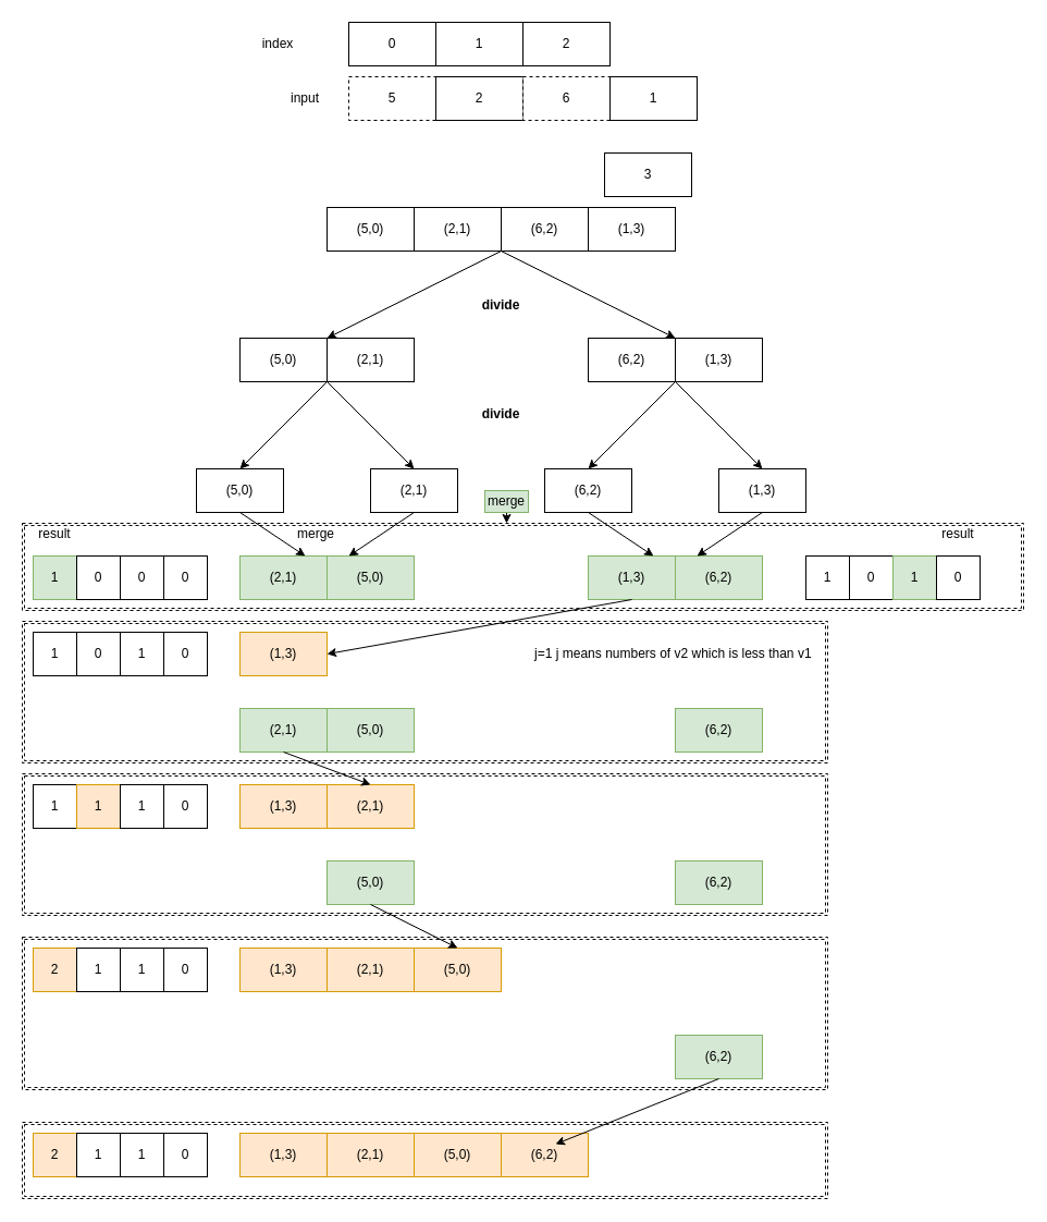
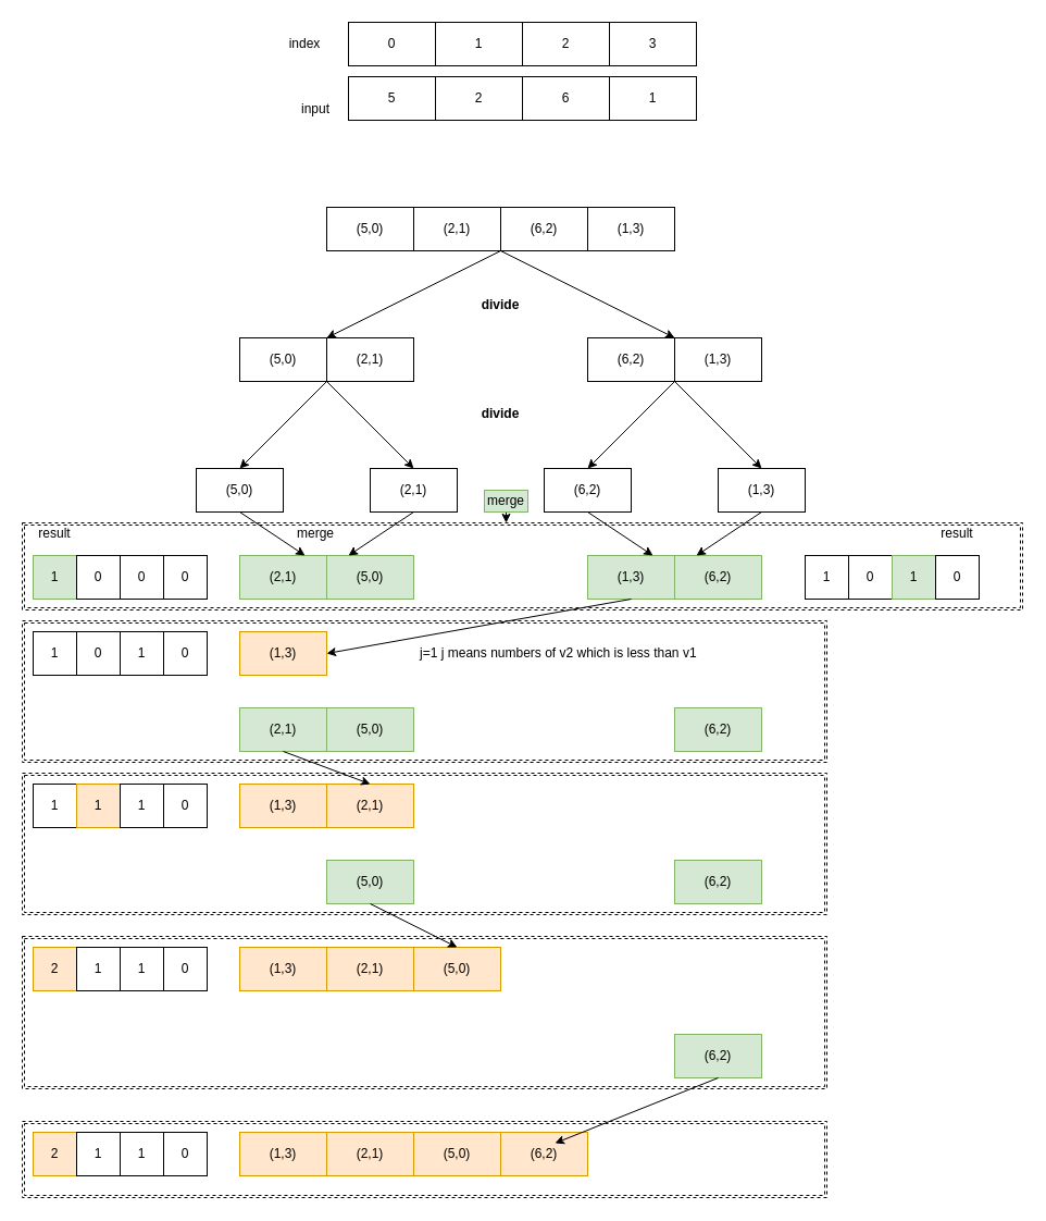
  <mxCell id="0" />
  <mxCell id="1" parent="0" />
  <mxCell id="2" value="" style="shape=ext;double=1;rounded=0;whiteSpace=wrap;html=1;fillColor=none;gradientColor=#ffffff;dashed=1;" vertex="1" parent="1"><mxGeometry y="480" width="920" height="80" as="geometry" x="20" /></mxCell>
  <mxCell id="3" value="" style="shape=ext;double=1;rounded=0;whiteSpace=wrap;html=1;fillColor=none;gradientColor=#ffffff;dashed=1;" vertex="1" parent="1"><mxGeometry y="860" width="740" height="140" as="geometry" x="20" /></mxCell>
  <mxCell id="4" value="" style="shape=ext;double=1;rounded=0;whiteSpace=wrap;html=1;fillColor=none;gradientColor=#ffffff;dashed=1;" vertex="1" parent="1"><mxGeometry y="570" width="740" height="130" as="geometry" x="20" /></mxCell>
  <mxCell id="5" value="" style="shape=ext;double=1;rounded=0;whiteSpace=wrap;html=1;fillColor=none;gradientColor=#ffffff;dashed=1;" vertex="1" parent="1"><mxGeometry y="710" width="740" height="130" as="geometry" x="20" /></mxCell>
- <mxCell id="6" value="5" style="rounded=0;whiteSpace=wrap;html=1;dashed=1;" vertex="1" parent="1"><mxGeometry x="320" y="70" width="80" height="40" as="geometry" /></mxCell>
+ <mxCell id="6" value="5" style="rounded=0;whiteSpace=wrap;html=1;" vertex="1" parent="1"><mxGeometry x="320" y="70" width="80" height="40" as="geometry" /></mxCell>
  <mxCell id="7" value="2" style="rounded=0;whiteSpace=wrap;html=1;" vertex="1" parent="1"><mxGeometry x="400" y="70" width="80" height="40" as="geometry" /></mxCell>
- <mxCell id="8" value="6" style="rounded=0;whiteSpace=wrap;html=1;dashed=1;" vertex="1" parent="1"><mxGeometry x="480" y="70" width="80" height="40" as="geometry" /></mxCell>
+ <mxCell id="8" value="6" style="rounded=0;whiteSpace=wrap;html=1;" vertex="1" parent="1"><mxGeometry x="480" y="70" width="80" height="40" as="geometry" /></mxCell>
  <mxCell id="9" value="1" style="rounded=0;whiteSpace=wrap;html=1;" vertex="1" parent="1"><mxGeometry x="560" y="70" width="80" height="40" as="geometry" /></mxCell>
- <mxCell id="10" value="input" style="text;html=1;strokeColor=none;fillColor=none;align=center;verticalAlign=middle;whiteSpace=wrap;rounded=0;" vertex="1" parent="1"><mxGeometry x="260" y="80" width="40" height="20" as="geometry" /></mxCell>
- <mxCell id="11" value="index" style="text;html=1;strokeColor=none;fillColor=none;align=center;verticalAlign=middle;whiteSpace=wrap;rounded=0;" vertex="1" parent="1"><mxGeometry x="235" y="30" width="40" height="20" as="geometry" /></mxCell>
+ <mxCell id="10" value="input" style="text;html=1;strokeColor=none;fillColor=none;align=center;verticalAlign=middle;whiteSpace=wrap;rounded=0;" vertex="1" parent="1"><mxGeometry x="270" y="90" width="40" height="20" as="geometry" /></mxCell>
+ <mxCell id="11" value="index" style="text;html=1;strokeColor=none;fillColor=none;align=center;verticalAlign=middle;whiteSpace=wrap;rounded=0;" vertex="1" parent="1"><mxGeometry x="260" y="30" width="40" height="20" as="geometry" /></mxCell>
  <mxCell id="12" value="0" style="rounded=0;whiteSpace=wrap;html=1;" vertex="1" parent="1"><mxGeometry x="320" y="20" width="80" height="40" as="geometry" /></mxCell>
  <mxCell id="13" value="1" style="rounded=0;whiteSpace=wrap;html=1;" vertex="1" parent="1"><mxGeometry x="400" y="20" width="80" height="40" as="geometry" /></mxCell>
  <mxCell id="14" value="2" style="rounded=0;whiteSpace=wrap;html=1;" vertex="1" parent="1"><mxGeometry x="480" y="20" width="80" height="40" as="geometry" /></mxCell>
- <mxCell id="15" value="3" style="rounded=0;whiteSpace=wrap;html=1;" vertex="1" parent="1"><mxGeometry x="555" y="140" width="80" height="40" as="geometry" /></mxCell>
+ <mxCell id="15" value="3" style="rounded=0;whiteSpace=wrap;html=1;" vertex="1" parent="1"><mxGeometry x="560" y="20" width="80" height="40" as="geometry" /></mxCell>
  <mxCell id="16" value="(5,0)" style="rounded=0;whiteSpace=wrap;html=1;" vertex="1" parent="1"><mxGeometry x="300" y="190" width="80" height="40" as="geometry" /></mxCell>
  <mxCell id="17" value="(2,1)" style="rounded=0;whiteSpace=wrap;html=1;" vertex="1" parent="1"><mxGeometry x="380" y="190" width="80" height="40" as="geometry" /></mxCell>
  <mxCell id="18" value="(6,2)" style="rounded=0;whiteSpace=wrap;html=1;" vertex="1" parent="1"><mxGeometry x="460" y="190" width="80" height="40" as="geometry" /></mxCell>
  <mxCell id="19" value="(1,3)" style="rounded=0;whiteSpace=wrap;html=1;" vertex="1" parent="1"><mxGeometry x="540" y="190" width="80" height="40" as="geometry" /></mxCell>
  <mxCell id="20" value="(5,0)" style="rounded=0;whiteSpace=wrap;html=1;" vertex="1" parent="1"><mxGeometry x="220" y="310" width="80" height="40" as="geometry" /></mxCell>
  <mxCell id="21" value="(2,1)" style="rounded=0;whiteSpace=wrap;html=1;" vertex="1" parent="1"><mxGeometry x="300" y="310" width="80" height="40" as="geometry" /></mxCell>
  <mxCell id="22" value="(6,2)" style="rounded=0;whiteSpace=wrap;html=1;" vertex="1" parent="1"><mxGeometry x="540" y="310" width="80" height="40" as="geometry" /></mxCell>
  <mxCell id="23" value="(1,3)" style="rounded=0;whiteSpace=wrap;html=1;" vertex="1" parent="1"><mxGeometry x="620" y="310" width="80" height="40" as="geometry" /></mxCell>
  <mxCell id="24" value="(5,0)" style="rounded=0;whiteSpace=wrap;html=1;" vertex="1" parent="1"><mxGeometry x="180" y="430" width="80" height="40" as="geometry" /></mxCell>
  <mxCell id="25" value="(2,1)" style="rounded=0;whiteSpace=wrap;html=1;" vertex="1" parent="1"><mxGeometry x="340" y="430" width="80" height="40" as="geometry" /></mxCell>
  <mxCell id="26" value="(6,2)" style="rounded=0;whiteSpace=wrap;html=1;" vertex="1" parent="1"><mxGeometry x="500" y="430" width="80" height="40" as="geometry" /></mxCell>
  <mxCell id="27" value="(1,3)" style="rounded=0;whiteSpace=wrap;html=1;" vertex="1" parent="1"><mxGeometry x="660" y="430" width="80" height="40" as="geometry" /></mxCell>
  <mxCell id="28" value="(2,1)" style="rounded=0;whiteSpace=wrap;html=1;fillColor=#d5e8d4;strokeColor=#82b366;" vertex="1" parent="1"><mxGeometry x="220" y="510" width="80" height="40" as="geometry" /></mxCell>
  <mxCell id="29" value="(2,1)" style="rounded=0;whiteSpace=wrap;html=1;fillColor=#d5e8d4;strokeColor=#82b366;" vertex="1" parent="1"><mxGeometry x="220" y="650" width="80" height="40" as="geometry" /></mxCell>
  <mxCell id="30" value="(5,0)" style="rounded=0;whiteSpace=wrap;html=1;fillColor=#d5e8d4;strokeColor=#82b366;" vertex="1" parent="1"><mxGeometry x="300" y="510" width="80" height="40" as="geometry" /></mxCell>
  <mxCell id="31" value="" style="endArrow=classic;html=1;exitX=0.5;exitY=1;exitDx=0;exitDy=0;entryX=0.75;entryY=0;entryDx=0;entryDy=0;" edge="1" parent="1" source="24" target="28"><mxGeometry width="50" height="50" relative="1" as="geometry"><mxPoint x="460" y="390" as="sourcePoint" /><mxPoint x="510" y="340" as="targetPoint" /></mxGeometry></mxCell>
  <mxCell id="32" value="" style="endArrow=classic;html=1;exitX=0.5;exitY=1;exitDx=0;exitDy=0;entryX=0.25;entryY=0;entryDx=0;entryDy=0;" edge="1" parent="1" source="25" target="30"><mxGeometry width="50" height="50" relative="1" as="geometry"><mxPoint x="230" y="480" as="sourcePoint" /><mxPoint x="270" y="530" as="targetPoint" /></mxGeometry></mxCell>
  <mxCell id="33" value="merge" style="text;html=1;strokeColor=none;fillColor=none;align=center;verticalAlign=middle;whiteSpace=wrap;rounded=0;" vertex="1" parent="1"><mxGeometry x="270" y="480" width="40" height="20" as="geometry" /></mxCell>
  <mxCell id="34" value="1" style="rounded=0;whiteSpace=wrap;html=1;fillColor=#d5e8d4;strokeColor=#82b366;" vertex="1" parent="1"><mxGeometry x="30" y="510" width="40" height="40" as="geometry" /></mxCell>
  <mxCell id="35" value="0" style="rounded=0;whiteSpace=wrap;html=1;" vertex="1" parent="1"><mxGeometry x="70" y="510" width="40" height="40" as="geometry" /></mxCell>
  <mxCell id="36" value="0" style="rounded=0;whiteSpace=wrap;html=1;" vertex="1" parent="1"><mxGeometry x="110" y="510" width="40" height="40" as="geometry" /></mxCell>
  <mxCell id="37" value="0" style="rounded=0;whiteSpace=wrap;html=1;" vertex="1" parent="1"><mxGeometry x="150" y="510" width="40" height="40" as="geometry" /></mxCell>
  <mxCell id="38" value="(1,3)" style="rounded=0;whiteSpace=wrap;html=1;fillColor=#d5e8d4;strokeColor=#82b366;" vertex="1" parent="1"><mxGeometry x="540" y="510" width="80" height="40" as="geometry" /></mxCell>
  <mxCell id="39" value="(6,2)" style="rounded=0;whiteSpace=wrap;html=1;fillColor=#d5e8d4;strokeColor=#82b366;" vertex="1" parent="1"><mxGeometry x="620" y="510" width="80" height="40" as="geometry" /></mxCell>
  <mxCell id="40" value="" style="endArrow=classic;html=1;exitX=0.5;exitY=1;exitDx=0;exitDy=0;entryX=0.75;entryY=0;entryDx=0;entryDy=0;" edge="1" parent="1" source="26" target="38"><mxGeometry width="50" height="50" relative="1" as="geometry"><mxPoint x="230" y="480" as="sourcePoint" /><mxPoint x="290" y="520" as="targetPoint" /></mxGeometry></mxCell>
  <mxCell id="41" value="" style="endArrow=classic;html=1;exitX=0.5;exitY=1;exitDx=0;exitDy=0;entryX=0.25;entryY=0;entryDx=0;entryDy=0;" edge="1" parent="1"><mxGeometry width="50" height="50" relative="1" as="geometry"><mxPoint x="700" y="470" as="sourcePoint" /><mxPoint x="640" y="510" as="targetPoint" /></mxGeometry></mxCell>
  <mxCell id="42" value="1" style="rounded=0;whiteSpace=wrap;html=1;" vertex="1" parent="1"><mxGeometry x="740" y="510" width="40" height="40" as="geometry" /></mxCell>
  <mxCell id="43" value="0" style="rounded=0;whiteSpace=wrap;html=1;" vertex="1" parent="1"><mxGeometry x="780" y="510" width="40" height="40" as="geometry" /></mxCell>
  <mxCell id="44" value="1" style="rounded=0;whiteSpace=wrap;html=1;fillColor=#d5e8d4;strokeColor=#82b366;" vertex="1" parent="1"><mxGeometry x="820" y="510" width="40" height="40" as="geometry" /></mxCell>
  <mxCell id="45" value="0" style="rounded=0;whiteSpace=wrap;html=1;" vertex="1" parent="1"><mxGeometry x="860" y="510" width="40" height="40" as="geometry" /></mxCell>
  <mxCell id="46" value="" style="endArrow=classic;html=1;exitX=1;exitY=1;exitDx=0;exitDy=0;entryX=0;entryY=0;entryDx=0;entryDy=0;" edge="1" parent="1" source="17" target="21"><mxGeometry width="50" height="50" relative="1" as="geometry"><mxPoint x="460" y="290" as="sourcePoint" /><mxPoint x="510" y="240" as="targetPoint" /></mxGeometry></mxCell>
  <mxCell id="47" value="" style="endArrow=classic;html=1;entryX=0;entryY=0;entryDx=0;entryDy=0;" edge="1" parent="1" target="23"><mxGeometry width="50" height="50" relative="1" as="geometry"><mxPoint x="460" y="230" as="sourcePoint" /><mxPoint x="850" y="230" as="targetPoint" /></mxGeometry></mxCell>
  <mxCell id="48" value="" style="endArrow=classic;html=1;exitX=0;exitY=1;exitDx=0;exitDy=0;entryX=0.5;entryY=0;entryDx=0;entryDy=0;" edge="1" parent="1" source="21" target="24"><mxGeometry width="50" height="50" relative="1" as="geometry"><mxPoint x="260" y="430" as="sourcePoint" /><mxPoint x="310" y="380" as="targetPoint" /></mxGeometry></mxCell>
  <mxCell id="49" value="" style="endArrow=classic;html=1;exitX=1;exitY=1;exitDx=0;exitDy=0;entryX=0.5;entryY=0;entryDx=0;entryDy=0;" edge="1" parent="1" source="20" target="25"><mxGeometry width="50" height="50" relative="1" as="geometry"><mxPoint x="310" y="400" as="sourcePoint" /><mxPoint x="360" y="350" as="targetPoint" /></mxGeometry></mxCell>
  <mxCell id="50" value="" style="endArrow=classic;html=1;exitX=1;exitY=1;exitDx=0;exitDy=0;entryX=0.5;entryY=0;entryDx=0;entryDy=0;" edge="1" parent="1" source="22" target="26"><mxGeometry width="50" height="50" relative="1" as="geometry"><mxPoint x="690" y="450" as="sourcePoint" /><mxPoint x="740" y="400" as="targetPoint" /></mxGeometry></mxCell>
  <mxCell id="51" value="" style="endArrow=classic;html=1;entryX=0.5;entryY=0;entryDx=0;entryDy=0;" edge="1" parent="1" target="27"><mxGeometry width="50" height="50" relative="1" as="geometry"><mxPoint x="620" y="350" as="sourcePoint" /><mxPoint x="550" y="440" as="targetPoint" /></mxGeometry></mxCell>
  <mxCell id="52" value="result" style="text;html=1;strokeColor=none;fillColor=none;align=center;verticalAlign=middle;whiteSpace=wrap;rounded=0;" vertex="1" parent="1"><mxGeometry x="30" y="480" width="40" height="20" as="geometry" /></mxCell>
  <mxCell id="53" value="result" style="text;html=1;strokeColor=none;fillColor=none;align=center;verticalAlign=middle;whiteSpace=wrap;rounded=0;" vertex="1" parent="1"><mxGeometry x="860" y="480" width="40" height="20" as="geometry" /></mxCell>
  <mxCell id="54" value="(1,3)" style="rounded=0;whiteSpace=wrap;html=1;fillColor=#ffe6cc;strokeColor=#d79b00;" vertex="1" parent="1"><mxGeometry x="220" y="580" width="80" height="40" as="geometry" /></mxCell>
  <mxCell id="55" value="divide" style="text;html=1;strokeColor=none;fillColor=none;align=center;verticalAlign=middle;whiteSpace=wrap;rounded=0;fontStyle=1" vertex="1" parent="1"><mxGeometry x="440" y="270" width="40" height="20" as="geometry" /></mxCell>
  <mxCell id="56" value="divide" style="text;html=1;strokeColor=none;fillColor=none;align=center;verticalAlign=middle;whiteSpace=wrap;rounded=0;fontStyle=1" vertex="1" parent="1"><mxGeometry x="440" y="370" width="40" height="20" as="geometry" /></mxCell>
  <mxCell id="57" value="" style="edgeStyle=orthogonalEdgeStyle;rounded=0;orthogonalLoop=1;jettySize=auto;html=1;" edge="1" parent="1" source="58" target="2"><mxGeometry relative="1" as="geometry"><Array as="points"><mxPoint x="465" y="480" /><mxPoint x="465" y="480" /></Array></mxGeometry></mxCell>
  <mxCell id="58" value="merge" style="text;html=1;strokeColor=#82b366;fillColor=#d5e8d4;align=center;verticalAlign=middle;whiteSpace=wrap;rounded=0;" vertex="1" parent="1"><mxGeometry x="445" y="450" width="40" height="20" as="geometry" /></mxCell>
  <mxCell id="59" value="(5,0)" style="rounded=0;whiteSpace=wrap;html=1;fillColor=#d5e8d4;strokeColor=#82b366;" vertex="1" parent="1"><mxGeometry x="300" y="650" width="80" height="40" as="geometry" /></mxCell>
  <mxCell id="60" value="" style="endArrow=classic;html=1;entryX=1;entryY=0.5;entryDx=0;entryDy=0;exitX=0.5;exitY=1;exitDx=0;exitDy=0;" edge="1" parent="1" source="38" target="54"><mxGeometry width="50" height="50" relative="1" as="geometry"><mxPoint x="470" y="490" as="sourcePoint" /><mxPoint x="520" y="440" as="targetPoint" /></mxGeometry></mxCell>
  <mxCell id="61" value="(6,2)" style="rounded=0;whiteSpace=wrap;html=1;fillColor=#d5e8d4;strokeColor=#82b366;" vertex="1" parent="1"><mxGeometry x="620" y="650" width="80" height="40" as="geometry" /></mxCell>
  <mxCell id="62" value="(1,3)" style="rounded=0;whiteSpace=wrap;html=1;fillColor=#ffe6cc;strokeColor=#d79b00;" vertex="1" parent="1"><mxGeometry x="220" y="720" width="80" height="40" as="geometry" /></mxCell>
  <mxCell id="63" value="(2,1)" style="rounded=0;whiteSpace=wrap;html=1;fillColor=#ffe6cc;strokeColor=#d79b00;" vertex="1" parent="1"><mxGeometry x="300" y="720" width="80" height="40" as="geometry" /></mxCell>
  <mxCell id="64" value="" style="endArrow=classic;html=1;entryX=0.5;entryY=0;entryDx=0;entryDy=0;exitX=0.5;exitY=1;exitDx=0;exitDy=0;" edge="1" parent="1" source="29" target="63"><mxGeometry width="50" height="50" relative="1" as="geometry"><mxPoint x="-140" y="770" as="sourcePoint" /><mxPoint x="-90" y="720" as="targetPoint" /></mxGeometry></mxCell>
  <mxCell id="65" value="(6,2)" style="rounded=0;whiteSpace=wrap;html=1;fillColor=#d5e8d4;strokeColor=#82b366;" vertex="1" parent="1"><mxGeometry x="620" y="650" width="80" height="40" as="geometry" /></mxCell>
  <mxCell id="66" value="(6,2)" style="rounded=0;whiteSpace=wrap;html=1;fillColor=#d5e8d4;strokeColor=#82b366;" vertex="1" parent="1"><mxGeometry x="620" y="790" width="80" height="40" as="geometry" /></mxCell>
  <mxCell id="67" value="(5,0)" style="rounded=0;whiteSpace=wrap;html=1;fillColor=#d5e8d4;strokeColor=#82b366;" vertex="1" parent="1"><mxGeometry x="300" y="790" width="80" height="40" as="geometry" /></mxCell>
  <mxCell id="68" value="1" style="rounded=0;whiteSpace=wrap;html=1;" vertex="1" parent="1"><mxGeometry x="30" y="580" width="40" height="40" as="geometry" /></mxCell>
  <mxCell id="69" value="0" style="rounded=0;whiteSpace=wrap;html=1;" vertex="1" parent="1"><mxGeometry x="70" y="580" width="40" height="40" as="geometry" /></mxCell>
  <mxCell id="70" value="1" style="rounded=0;whiteSpace=wrap;html=1;" vertex="1" parent="1"><mxGeometry x="110" y="580" width="40" height="40" as="geometry" /></mxCell>
  <mxCell id="71" value="0" style="rounded=0;whiteSpace=wrap;html=1;" vertex="1" parent="1"><mxGeometry x="150" y="580" width="40" height="40" as="geometry" /></mxCell>
  <mxCell id="72" value="1" style="rounded=0;whiteSpace=wrap;html=1;" vertex="1" parent="1"><mxGeometry x="30" y="720" width="40" height="40" as="geometry" /></mxCell>
  <mxCell id="73" value="1" style="rounded=0;whiteSpace=wrap;html=1;fillColor=#ffe6cc;strokeColor=#d79b00;" vertex="1" parent="1"><mxGeometry x="70" y="720" width="40" height="40" as="geometry" /></mxCell>
  <mxCell id="74" value="1" style="rounded=0;whiteSpace=wrap;html=1;" vertex="1" parent="1"><mxGeometry x="110" y="720" width="40" height="40" as="geometry" /></mxCell>
  <mxCell id="75" value="0" style="rounded=0;whiteSpace=wrap;html=1;" vertex="1" parent="1"><mxGeometry x="150" y="720" width="40" height="40" as="geometry" /></mxCell>
  <mxCell id="76" value="(1,3)" style="rounded=0;whiteSpace=wrap;html=1;fillColor=#ffe6cc;strokeColor=#d79b00;" vertex="1" parent="1"><mxGeometry x="220" y="870" width="80" height="40" as="geometry" /></mxCell>
  <mxCell id="77" value="(2,1)" style="rounded=0;whiteSpace=wrap;html=1;fillColor=#ffe6cc;strokeColor=#d79b00;" vertex="1" parent="1"><mxGeometry x="300" y="870" width="80" height="40" as="geometry" /></mxCell>
  <mxCell id="78" value="(5,0)" style="rounded=0;whiteSpace=wrap;html=1;fillColor=#ffe6cc;strokeColor=#d79b00;" vertex="1" parent="1"><mxGeometry x="380" y="870" width="80" height="40" as="geometry" /></mxCell>
  <mxCell id="79" value="" style="endArrow=classic;html=1;exitX=0.5;exitY=1;exitDx=0;exitDy=0;entryX=0.5;entryY=0;entryDx=0;entryDy=0;" edge="1" parent="1" source="67" target="78"><mxGeometry width="50" height="50" relative="1" as="geometry"><mxPoint x="400" y="690" as="sourcePoint" /><mxPoint x="450" y="640" as="targetPoint" /></mxGeometry></mxCell>
  <mxCell id="80" value="(6,2)" style="rounded=0;whiteSpace=wrap;html=1;fillColor=#d5e8d4;strokeColor=#82b366;" vertex="1" parent="1"><mxGeometry x="620" y="950" width="80" height="40" as="geometry" /></mxCell>
  <mxCell id="81" value="2" style="rounded=0;whiteSpace=wrap;html=1;fillColor=#ffe6cc;strokeColor=#d79b00;" vertex="1" parent="1"><mxGeometry x="30" y="870" width="40" height="40" as="geometry" /></mxCell>
  <mxCell id="82" value="1" style="rounded=0;whiteSpace=wrap;html=1;" vertex="1" parent="1"><mxGeometry x="70" y="870" width="40" height="40" as="geometry" /></mxCell>
  <mxCell id="83" value="1" style="rounded=0;whiteSpace=wrap;html=1;" vertex="1" parent="1"><mxGeometry x="110" y="870" width="40" height="40" as="geometry" /></mxCell>
  <mxCell id="84" value="0" style="rounded=0;whiteSpace=wrap;html=1;" vertex="1" parent="1"><mxGeometry x="150" y="870" width="40" height="40" as="geometry" /></mxCell>
  <mxCell id="85" value="" style="shape=ext;double=1;rounded=0;whiteSpace=wrap;html=1;fillColor=none;gradientColor=#ffffff;dashed=1;" vertex="1" parent="1"><mxGeometry y="1030" width="740" height="70" as="geometry" x="20" /></mxCell>
  <mxCell id="86" value="(1,3)" style="rounded=0;whiteSpace=wrap;html=1;fillColor=#ffe6cc;strokeColor=#d79b00;" vertex="1" parent="1"><mxGeometry x="220" y="1040" width="80" height="40" as="geometry" /></mxCell>
  <mxCell id="87" value="(2,1)" style="rounded=0;whiteSpace=wrap;html=1;fillColor=#ffe6cc;strokeColor=#d79b00;" vertex="1" parent="1"><mxGeometry x="300" y="1040" width="80" height="40" as="geometry" /></mxCell>
  <mxCell id="88" value="(5,0)" style="rounded=0;whiteSpace=wrap;html=1;fillColor=#ffe6cc;strokeColor=#d79b00;" vertex="1" parent="1"><mxGeometry x="380" y="1040" width="80" height="40" as="geometry" /></mxCell>
  <mxCell id="89" value="(6,2)" style="rounded=0;whiteSpace=wrap;html=1;fillColor=#ffe6cc;strokeColor=#d79b00;" vertex="1" parent="1"><mxGeometry x="460" y="1040" width="80" height="40" as="geometry" /></mxCell>
  <mxCell id="90" value="2" style="rounded=0;whiteSpace=wrap;html=1;fillColor=#ffe6cc;strokeColor=#d79b00;" vertex="1" parent="1"><mxGeometry x="30" y="1040" width="40" height="40" as="geometry" /></mxCell>
  <mxCell id="91" value="1" style="rounded=0;whiteSpace=wrap;html=1;" vertex="1" parent="1"><mxGeometry x="70" y="1040" width="40" height="40" as="geometry" /></mxCell>
  <mxCell id="92" value="1" style="rounded=0;whiteSpace=wrap;html=1;" vertex="1" parent="1"><mxGeometry x="110" y="1040" width="40" height="40" as="geometry" /></mxCell>
  <mxCell id="93" value="0" style="rounded=0;whiteSpace=wrap;html=1;" vertex="1" parent="1"><mxGeometry x="150" y="1040" width="40" height="40" as="geometry" /></mxCell>
  <mxCell id="94" value="" style="endArrow=classic;html=1;entryX=0.625;entryY=0.25;entryDx=0;entryDy=0;entryPerimeter=0;exitX=0.5;exitY=1;exitDx=0;exitDy=0;" edge="1" parent="1" source="80" target="89"><mxGeometry width="50" height="50" relative="1" as="geometry"><mxPoint x="400" y="890" as="sourcePoint" /><mxPoint x="450" y="840" as="targetPoint" /></mxGeometry></mxCell>
- <mxCell id="95" value="j=1 j means numbers of v2 which is less than v1&amp;nbsp;" style="text;html=1;strokeColor=none;fillColor=none;align=center;verticalAlign=middle;whiteSpace=wrap;rounded=0;dashed=1;" vertex="1" parent="1"><mxGeometry x="480" y="590" width="280" height="20" as="geometry" /></mxCell>
+ <mxCell id="95" value="j=1 j means numbers of v2 which is less than v1&amp;nbsp;" style="text;html=1;strokeColor=none;fillColor=none;align=center;verticalAlign=middle;whiteSpace=wrap;rounded=0;dashed=1;" vertex="1" parent="1"><mxGeometry x="375" y="590" width="280" height="20" as="geometry" /></mxCell>
